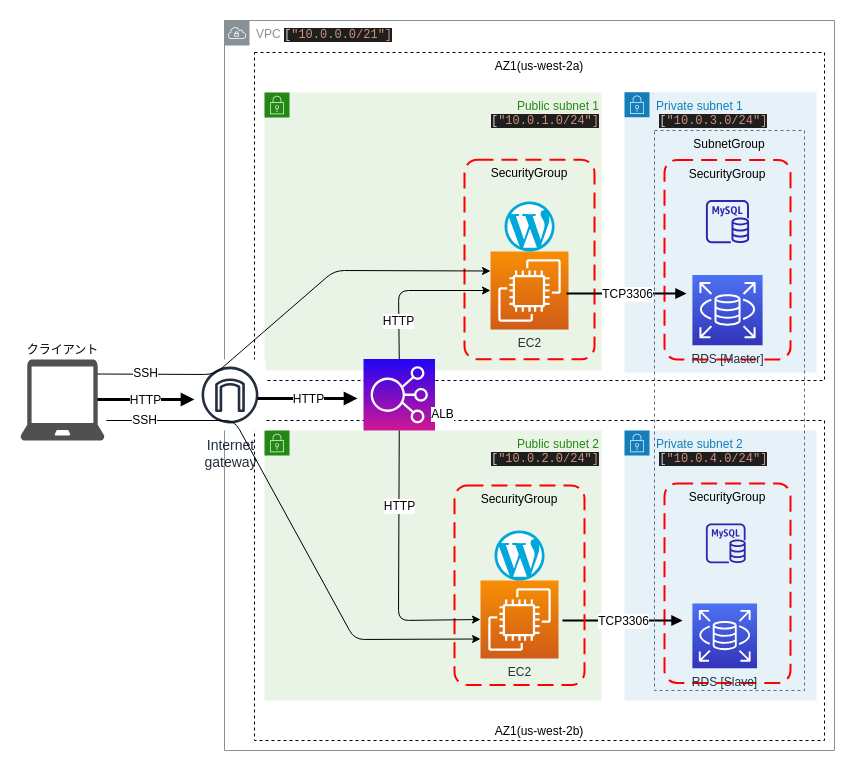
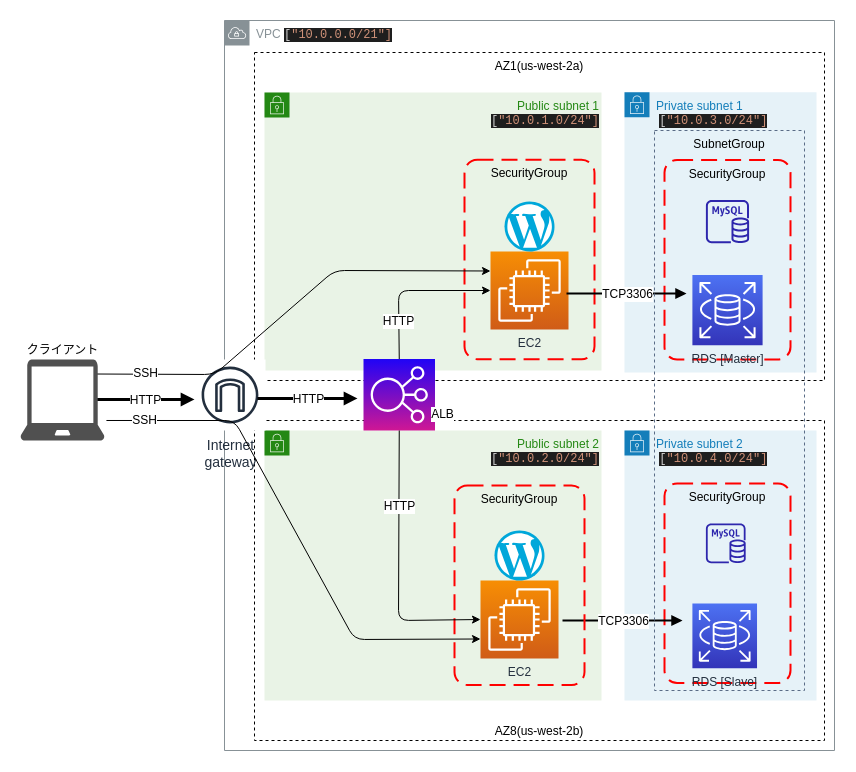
  <mxCell id="0" />
  <mxCell id="1" parent="0" />
  <mxCell id="2" value="VPC&amp;nbsp;&lt;span style=&quot;border-color: var(--border-color); color: rgb(212, 212, 212); font-family: Consolas, &amp;quot;Courier New&amp;quot;, monospace; background-color: rgb(30, 30, 30);&quot;&gt;[&lt;/span&gt;&lt;span style=&quot;border-color: var(--border-color); font-family: Consolas, &amp;quot;Courier New&amp;quot;, monospace; background-color: rgb(30, 30, 30); color: rgb(206, 145, 120);&quot;&gt;&quot;10.0.0.0/21&quot;]&lt;/span&gt;" style="sketch=0;outlineConnect=0;gradientColor=none;html=1;whiteSpace=wrap;fontSize=12;fontStyle=0;shape=mxgraph.aws4.group;grIcon=mxgraph.aws4.group_vpc;strokeColor=#879196;fillColor=none;verticalAlign=top;align=left;spacingLeft=30;fontColor=#879196;dashed=0;rounded=0;" parent="1" vertex="1"><mxGeometry x="224" y="20" width="610" height="730" as="geometry" /></mxCell>
  <mxCell id="3" value="AZ1(us-west-2a)" style="fillColor=none;strokeColor=default;dashed=1;verticalAlign=top;fontStyle=0;fontColor=#000000;rounded=0;align=center;" parent="1" vertex="1"><mxGeometry x="254" y="52" width="570" height="328" as="geometry" /></mxCell>
- <mxCell id="4" value="AZ1(us-west-2b)" style="fillColor=none;strokeColor=default;dashed=1;verticalAlign=bottom;fontStyle=0;fontColor=#000000;rounded=0;align=center;" parent="1" vertex="1"><mxGeometry x="254" y="420" width="570" height="320" as="geometry" /></mxCell>
+ <mxCell id="4" value="AZ8(us-west-2b)" style="fillColor=none;strokeColor=default;dashed=1;verticalAlign=bottom;fontStyle=0;fontColor=#000000;rounded=0;align=center;" parent="1" vertex="1"><mxGeometry x="254" y="420" width="570" height="320" as="geometry" /></mxCell>
  <mxCell id="5" value="Public subnet 2&lt;br&gt;&amp;nbsp;&amp;nbsp;&lt;span style=&quot;border-color: var(--border-color); color: rgb(212, 212, 212); font-family: Consolas, &amp;quot;Courier New&amp;quot;, monospace; background-color: rgb(30, 30, 30);&quot;&gt;[&lt;/span&gt;&lt;span style=&quot;border-color: var(--border-color); font-family: Consolas, &amp;quot;Courier New&amp;quot;, monospace; background-color: rgb(30, 30, 30); color: rgb(206, 145, 120);&quot;&gt;&quot;10.0.2.0/24&quot;]&lt;/span&gt;" style="points=[[0,0],[0.25,0],[0.5,0],[0.75,0],[1,0],[1,0.25],[1,0.5],[1,0.75],[1,1],[0.75,1],[0.5,1],[0.25,1],[0,1],[0,0.75],[0,0.5],[0,0.25]];outlineConnect=0;gradientColor=none;html=1;whiteSpace=wrap;fontSize=12;fontStyle=0;container=1;pointerEvents=0;collapsible=0;recursiveResize=0;shape=mxgraph.aws4.group;grIcon=mxgraph.aws4.group_security_group;grStroke=0;strokeColor=#248814;fillColor=#E9F3E6;verticalAlign=top;align=right;spacingLeft=30;fontColor=#248814;dashed=0;" parent="1" vertex="1"><mxGeometry x="264" y="430" width="337" height="270" as="geometry" /></mxCell>
  <mxCell id="6" value="Private subnet 1&amp;nbsp;&lt;br&gt;&lt;span style=&quot;color: rgb(36, 136, 20);&quot;&gt;&amp;nbsp;&lt;/span&gt;&lt;span style=&quot;border-color: var(--border-color); color: rgb(212, 212, 212); font-family: Consolas, &amp;quot;Courier New&amp;quot;, monospace; background-color: rgb(30, 30, 30);&quot;&gt;[&lt;/span&gt;&lt;span style=&quot;border-color: var(--border-color); font-family: Consolas, &amp;quot;Courier New&amp;quot;, monospace; background-color: rgb(30, 30, 30); color: rgb(206, 145, 120);&quot;&gt;&quot;10.0.3.0/24&quot;]&lt;/span&gt;" style="points=[[0,0],[0.25,0],[0.5,0],[0.75,0],[1,0],[1,0.25],[1,0.5],[1,0.75],[1,1],[0.75,1],[0.5,1],[0.25,1],[0,1],[0,0.75],[0,0.5],[0,0.25]];outlineConnect=0;gradientColor=none;html=1;whiteSpace=wrap;fontSize=12;fontStyle=0;container=1;pointerEvents=0;collapsible=0;recursiveResize=0;shape=mxgraph.aws4.group;grIcon=mxgraph.aws4.group_security_group;grStroke=0;strokeColor=#147EBA;fillColor=#E6F2F8;verticalAlign=top;align=left;spacingLeft=30;fontColor=#147EBA;dashed=0;" parent="1" vertex="1"><mxGeometry x="624" y="91.75" width="192" height="280.25" as="geometry" /></mxCell>
  <mxCell id="7" value="" style="group" parent="6" vertex="1" connectable="0"><mxGeometry x="40" y="67.75" width="126" height="199.5" as="geometry" /></mxCell>
  <mxCell id="8" value="" style="group" parent="7" vertex="1" connectable="0"><mxGeometry width="126" height="199.5" as="geometry" /></mxCell>
  <mxCell id="9" value="SecurityGroup" style="rounded=1;arcSize=10;dashed=1;strokeColor=#ff0000;fillColor=none;gradientColor=none;dashPattern=8 4;strokeWidth=2;verticalAlign=top;" parent="8" vertex="1"><mxGeometry width="126" height="199.5" as="geometry" /></mxCell>
  <mxCell id="10" value="RDS [Master]" style="sketch=0;points=[[0,0,0],[0.25,0,0],[0.5,0,0],[0.75,0,0],[1,0,0],[0,1,0],[0.25,1,0],[0.5,1,0],[0.75,1,0],[1,1,0],[0,0.25,0],[0,0.5,0],[0,0.75,0],[1,0.25,0],[1,0.5,0],[1,0.75,0]];outlineConnect=0;fontColor=#232F3E;gradientColor=#4D72F3;gradientDirection=north;fillColor=#3334B9;strokeColor=#ffffff;dashed=0;verticalLabelPosition=bottom;verticalAlign=top;align=center;html=1;fontSize=12;fontStyle=0;aspect=fixed;shape=mxgraph.aws4.resourceIcon;resIcon=mxgraph.aws4.rds;" parent="8" vertex="1"><mxGeometry x="27.9" y="115" width="70.2" height="70.2" as="geometry" /></mxCell>
  <mxCell id="11" value="" style="sketch=0;outlineConnect=0;fontColor=#232F3E;gradientColor=none;fillColor=#2E27AD;strokeColor=none;dashed=0;verticalLabelPosition=bottom;verticalAlign=top;align=center;html=1;fontSize=12;fontStyle=0;aspect=fixed;pointerEvents=1;shape=mxgraph.aws4.rds_mysql_instance;rounded=0;" parent="8" vertex="1"><mxGeometry x="41.4" y="40" width="43.2" height="43.2" as="geometry" /></mxCell>
  <mxCell id="12" value="Public subnet 1&lt;br&gt;&amp;nbsp;&amp;nbsp;&lt;span style=&quot;border-color: var(--border-color); color: rgb(212, 212, 212); font-family: Consolas, &amp;quot;Courier New&amp;quot;, monospace; background-color: rgb(30, 30, 30);&quot;&gt;[&lt;/span&gt;&lt;span style=&quot;border-color: var(--border-color); font-family: Consolas, &amp;quot;Courier New&amp;quot;, monospace; background-color: rgb(30, 30, 30); color: rgb(206, 145, 120);&quot;&gt;&quot;10.0.1.0/24&quot;]&lt;/span&gt;" style="points=[[0,0],[0.25,0],[0.5,0],[0.75,0],[1,0],[1,0.25],[1,0.5],[1,0.75],[1,1],[0.75,1],[0.5,1],[0.25,1],[0,1],[0,0.75],[0,0.5],[0,0.25]];outlineConnect=0;gradientColor=none;html=1;whiteSpace=wrap;fontSize=12;fontStyle=0;container=1;pointerEvents=0;collapsible=0;recursiveResize=0;shape=mxgraph.aws4.group;grIcon=mxgraph.aws4.group_security_group;grStroke=0;strokeColor=#248814;fillColor=#E9F3E6;verticalAlign=top;align=right;spacingLeft=30;fontColor=#248814;dashed=0;" parent="1" vertex="1"><mxGeometry x="264" y="92" width="337" height="278" as="geometry" /></mxCell>
  <mxCell id="13" value="SecurityGroup" style="rounded=1;arcSize=10;dashed=1;strokeColor=#ff0000;fillColor=none;gradientColor=none;dashPattern=8 4;strokeWidth=2;verticalAlign=top;" parent="12" vertex="1"><mxGeometry x="200" y="67.25" width="130" height="199.5" as="geometry" /></mxCell>
  <mxCell id="14" value="" style="group" parent="12" vertex="1" connectable="0"><mxGeometry x="226" y="109" width="78" height="128" as="geometry" /></mxCell>
  <mxCell id="15" value="EC2" style="sketch=0;points=[[0,0,0],[0.25,0,0],[0.5,0,0],[0.75,0,0],[1,0,0],[0,1,0],[0.25,1,0],[0.5,1,0],[0.75,1,0],[1,1,0],[0,0.25,0],[0,0.5,0],[0,0.75,0],[1,0.25,0],[1,0.5,0],[1,0.75,0]];outlineConnect=0;fontColor=#232F3E;gradientColor=#F78E04;gradientDirection=north;fillColor=#D05C17;strokeColor=#ffffff;dashed=0;verticalLabelPosition=bottom;verticalAlign=top;align=center;html=1;fontSize=12;fontStyle=0;aspect=fixed;shape=mxgraph.aws4.resourceIcon;resIcon=mxgraph.aws4.ec2;" parent="14" vertex="1"><mxGeometry y="50" width="78" height="78" as="geometry" /></mxCell>
  <mxCell id="16" value="" style="dashed=0;outlineConnect=0;html=1;align=center;labelPosition=center;verticalLabelPosition=bottom;verticalAlign=top;shape=mxgraph.weblogos.wordpress_2;fillColor=#00A7DA;strokeColor=none" parent="14" vertex="1"><mxGeometry x="14" width="50" height="50" as="geometry" /></mxCell>
  <mxCell id="17" value="" style="endArrow=block;html=1;fontSize=12;fontColor=#000000;strokeWidth=2;endFill=1;" parent="12" edge="1"><mxGeometry relative="1" as="geometry"><mxPoint x="302" y="201" as="sourcePoint" /><mxPoint x="422" y="201" as="targetPoint" /></mxGeometry></mxCell>
  <mxCell id="18" value="TCP3306" style="edgeLabel;resizable=0;html=1;align=center;verticalAlign=middle;rounded=0;strokeColor=#1A1A1A;fontSize=12;fontColor=#000000;" parent="17" connectable="0" vertex="1"><mxGeometry relative="1" as="geometry" /></mxCell>
  <mxCell id="19" value="Private subnet 2&amp;nbsp;&lt;br&gt;&lt;span style=&quot;color: rgb(36, 136, 20);&quot;&gt;&amp;nbsp;&lt;/span&gt;&lt;span style=&quot;border-color: var(--border-color); color: rgb(212, 212, 212); font-family: Consolas, &amp;quot;Courier New&amp;quot;, monospace; background-color: rgb(30, 30, 30);&quot;&gt;[&lt;/span&gt;&lt;span style=&quot;border-color: var(--border-color); font-family: Consolas, &amp;quot;Courier New&amp;quot;, monospace; background-color: rgb(30, 30, 30); color: rgb(206, 145, 120);&quot;&gt;&quot;10.0.4.0/24&quot;]&lt;/span&gt;" style="points=[[0,0],[0.25,0],[0.5,0],[0.75,0],[1,0],[1,0.25],[1,0.5],[1,0.75],[1,1],[0.75,1],[0.5,1],[0.25,1],[0,1],[0,0.75],[0,0.5],[0,0.25]];outlineConnect=0;gradientColor=none;html=1;whiteSpace=wrap;fontSize=12;fontStyle=0;container=1;pointerEvents=0;collapsible=0;recursiveResize=0;shape=mxgraph.aws4.group;grIcon=mxgraph.aws4.group_security_group;grStroke=0;strokeColor=#147EBA;fillColor=#E6F2F8;verticalAlign=top;align=left;spacingLeft=30;fontColor=#147EBA;dashed=0;" parent="1" vertex="1"><mxGeometry x="624" y="430" width="192" height="270" as="geometry" /></mxCell>
  <mxCell id="20" value="" style="group" parent="19" vertex="1" connectable="0"><mxGeometry x="40" y="53" width="126" height="199.5" as="geometry" /></mxCell>
  <mxCell id="21" value="" style="group" parent="20" vertex="1" connectable="0"><mxGeometry width="126.0" height="199.5" as="geometry" /></mxCell>
  <mxCell id="22" value="SecurityGroup" style="rounded=1;arcSize=10;dashed=1;strokeColor=#ff0000;fillColor=none;gradientColor=none;dashPattern=8 4;strokeWidth=2;verticalAlign=top;" parent="21" vertex="1"><mxGeometry width="126.0" height="199.5" as="geometry" /></mxCell>
  <mxCell id="23" value="RDS [Slave]" style="sketch=0;points=[[0,0,0],[0.25,0,0],[0.5,0,0],[0.75,0,0],[1,0,0],[0,1,0],[0.25,1,0],[0.5,1,0],[0.75,1,0],[1,1,0],[0,0.25,0],[0,0.5,0],[0,0.75,0],[1,0.25,0],[1,0.5,0],[1,0.75,0]];outlineConnect=0;fontColor=#232F3E;gradientColor=#4D72F3;gradientDirection=north;fillColor=#3334B9;strokeColor=#ffffff;dashed=0;verticalLabelPosition=bottom;verticalAlign=top;align=center;html=1;fontSize=12;fontStyle=0;aspect=fixed;shape=mxgraph.aws4.resourceIcon;resIcon=mxgraph.aws4.rds;" parent="21" vertex="1"><mxGeometry x="27.9" y="120" width="64.629" height="64.629" as="geometry" /></mxCell>
  <mxCell id="24" value="" style="sketch=0;outlineConnect=0;fontColor=#232F3E;gradientColor=none;fillColor=#2E27AD;strokeColor=none;dashed=0;verticalLabelPosition=bottom;verticalAlign=top;align=center;html=1;fontSize=12;fontStyle=0;aspect=fixed;pointerEvents=1;shape=mxgraph.aws4.rds_mysql_instance;rounded=0;" parent="21" vertex="1"><mxGeometry x="41.4" y="40" width="39.771" height="39.771" as="geometry" /></mxCell>
  <mxCell id="25" value="" style="endArrow=block;html=1;fontSize=12;fontColor=#000000;strokeWidth=2;endFill=1;" parent="19" edge="1"><mxGeometry relative="1" as="geometry"><mxPoint x="-62" y="190" as="sourcePoint" /><mxPoint x="58" y="190" as="targetPoint" /></mxGeometry></mxCell>
  <mxCell id="26" value="TCP3306" style="edgeLabel;resizable=0;html=1;align=center;verticalAlign=middle;rounded=0;strokeColor=#1A1A1A;fontSize=12;fontColor=#000000;" parent="25" connectable="0" vertex="1"><mxGeometry relative="1" as="geometry" /></mxCell>
  <mxCell id="27" value="SubnetGroup" style="fillColor=none;strokeColor=#5A6C86;dashed=1;verticalAlign=top;fontStyle=0;fontColor=#000000;" parent="19" vertex="1"><mxGeometry x="30" y="-300" width="150" height="560" as="geometry" /></mxCell>
  <mxCell id="28" value="&lt;font style=&quot;font-size: 14px;&quot;&gt;Internet&lt;br&gt;gateway&lt;/font&gt;" style="sketch=0;outlineConnect=0;fontColor=#232F3E;gradientColor=none;strokeColor=#232F3E;fillColor=#ffffff;dashed=0;verticalLabelPosition=bottom;verticalAlign=top;align=center;html=1;fontSize=12;fontStyle=0;aspect=fixed;shape=mxgraph.aws4.resourceIcon;resIcon=mxgraph.aws4.internet_gateway;rounded=0;labelPosition=center;" parent="1" vertex="1"><mxGeometry x="194" y="359" width="71" height="71" as="geometry" /></mxCell>
  <mxCell id="29" value="" style="endArrow=classic;fontSize=12;fontColor=#FF0000;fontStyle=1;labelBorderColor=#FF0000;entryX=0;entryY=0.25;entryDx=0;entryDy=0;entryPerimeter=0;" parent="1" target="15" edge="1"><mxGeometry relative="1" as="geometry"><mxPoint x="94" y="373.5" as="sourcePoint" /><mxPoint x="194" y="373.5" as="targetPoint" /><Array as="points"><mxPoint x="214" y="374" /><mxPoint x="334" y="270" /></Array></mxGeometry></mxCell>
  <mxCell id="30" value="SSH" style="edgeLabel;resizable=0;html=1;align=center;verticalAlign=middle;rounded=0;strokeColor=#1A1A1A;fontSize=12;fontColor=#000000;" parent="29" connectable="0" vertex="1"><mxGeometry relative="1" as="geometry"><mxPoint x="-143" y="62" as="offset" /></mxGeometry></mxCell>
  <mxCell id="31" value="" style="endArrow=block;html=1;fontSize=12;fontColor=#000000;strokeWidth=3;endFill=1;" parent="1" edge="1"><mxGeometry relative="1" as="geometry"><mxPoint x="94" y="399" as="sourcePoint" /><mxPoint x="194" y="399" as="targetPoint" /></mxGeometry></mxCell>
  <mxCell id="32" value="HTTP" style="edgeLabel;resizable=0;html=1;align=center;verticalAlign=middle;rounded=0;strokeColor=#1A1A1A;fontSize=12;fontColor=#000000;" parent="31" connectable="0" vertex="1"><mxGeometry relative="1" as="geometry" /></mxCell>
  <mxCell id="33" value="" style="group" parent="1" vertex="1" connectable="0"><mxGeometry x="454" y="485" width="130" height="199.5" as="geometry" /></mxCell>
  <mxCell id="34" value="SecurityGroup" style="rounded=1;arcSize=10;dashed=1;strokeColor=#ff0000;fillColor=none;gradientColor=none;dashPattern=8 4;strokeWidth=2;verticalAlign=top;" parent="33" vertex="1"><mxGeometry width="130" height="199.5" as="geometry" /></mxCell>
  <mxCell id="35" value="" style="group" parent="33" vertex="1" connectable="0"><mxGeometry x="26" y="45" width="78" height="128" as="geometry" /></mxCell>
  <mxCell id="36" value="EC2" style="sketch=0;points=[[0,0,0],[0.25,0,0],[0.5,0,0],[0.75,0,0],[1,0,0],[0,1,0],[0.25,1,0],[0.5,1,0],[0.75,1,0],[1,1,0],[0,0.25,0],[0,0.5,0],[0,0.75,0],[1,0.25,0],[1,0.5,0],[1,0.75,0]];outlineConnect=0;fontColor=#232F3E;gradientColor=#F78E04;gradientDirection=north;fillColor=#D05C17;strokeColor=#ffffff;dashed=0;verticalLabelPosition=bottom;verticalAlign=top;align=center;html=1;fontSize=12;fontStyle=0;aspect=fixed;shape=mxgraph.aws4.resourceIcon;resIcon=mxgraph.aws4.ec2;" parent="35" vertex="1"><mxGeometry y="50" width="78" height="78" as="geometry" /></mxCell>
  <mxCell id="37" value="" style="dashed=0;outlineConnect=0;html=1;align=center;labelPosition=center;verticalLabelPosition=bottom;verticalAlign=top;shape=mxgraph.weblogos.wordpress_2;fillColor=#00A7DA;strokeColor=none" parent="35" vertex="1"><mxGeometry x="14" width="50" height="50" as="geometry" /></mxCell>
  <mxCell id="38" value="" style="sketch=0;points=[[0,0,0],[0.25,0,0],[0.5,0,0],[0.75,0,0],[1,0,0],[0,1,0],[0.25,1,0],[0.5,1,0],[0.75,1,0],[1,1,0],[0,0.25,0],[0,0.5,0],[0,0.75,0],[1,0.25,0],[1,0.5,0],[1,0.75,0]];outlineConnect=0;fontColor=#232F3E;gradientColor=#2004f6;gradientDirection=north;fillColor=#cf1794;strokeColor=#ffffff;dashed=0;verticalLabelPosition=bottom;verticalAlign=top;align=center;html=1;fontSize=12;fontStyle=0;aspect=fixed;shape=mxgraph.aws4.resourceIcon;resIcon=mxgraph.aws4.elastic_load_balancing;horizontal=1;" parent="1" vertex="1"><mxGeometry x="363" y="358.5" width="71.5" height="71.5" as="geometry" /></mxCell>
  <mxCell id="39" value="" style="endArrow=classic;html=1;exitX=0.5;exitY=0;exitDx=0;exitDy=0;exitPerimeter=0;" parent="1" source="38" target="15" edge="1"><mxGeometry relative="1" as="geometry"><mxPoint x="374" y="400" as="sourcePoint" /><mxPoint x="474" y="400" as="targetPoint" /><Array as="points"><mxPoint x="398" y="290" /></Array></mxGeometry></mxCell>
  <mxCell id="40" value="HTTP" style="edgeLabel;resizable=0;html=1;align=center;verticalAlign=middle;fillColor=#cf1794;gradientColor=#2004f6;fontSize=12;" parent="39" connectable="0" vertex="1"><mxGeometry relative="1" as="geometry"><mxPoint x="-12" y="30" as="offset" /></mxGeometry></mxCell>
  <mxCell id="41" value="" style="endArrow=classic;html=1;exitX=0.5;exitY=1;exitDx=0;exitDy=0;exitPerimeter=0;entryX=0;entryY=0.5;entryDx=0;entryDy=0;entryPerimeter=0;" parent="1" source="38" target="36" edge="1"><mxGeometry relative="1" as="geometry"><mxPoint x="374" y="400" as="sourcePoint" /><mxPoint x="474" y="400" as="targetPoint" /><Array as="points"><mxPoint x="398" y="620" /></Array></mxGeometry></mxCell>
  <mxCell id="42" value="HTTP" style="edgeLabel;resizable=0;html=1;align=center;verticalAlign=middle;fillColor=#cf1794;gradientColor=#2004f6;fontSize=12;" parent="41" connectable="0" vertex="1"><mxGeometry relative="1" as="geometry"><mxPoint y="-60" as="offset" /></mxGeometry></mxCell>
  <mxCell id="43" value="" style="endArrow=classic;fontSize=12;fontColor=#FF0000;fontStyle=1;labelBorderColor=#FF0000;entryX=0;entryY=0.75;entryDx=0;entryDy=0;entryPerimeter=0;exitX=1.023;exitY=0.753;exitDx=0;exitDy=0;exitPerimeter=0;" parent="1" source="48" target="36" edge="1"><mxGeometry relative="1" as="geometry"><mxPoint x="124" y="420" as="sourcePoint" /><mxPoint x="500" y="280.5" as="targetPoint" /><Array as="points"><mxPoint x="234" y="420" /><mxPoint x="354" y="639" /></Array></mxGeometry></mxCell>
  <mxCell id="44" value="SSH" style="edgeLabel;resizable=0;html=1;align=center;verticalAlign=middle;rounded=0;strokeColor=#1A1A1A;fontSize=12;fontColor=#000000;" parent="43" connectable="0" vertex="1"><mxGeometry relative="1" as="geometry"><mxPoint x="-150" y="-109" as="offset" /></mxGeometry></mxCell>
  <mxCell id="45" value="ALB" style="edgeLabel;resizable=0;html=1;align=center;verticalAlign=middle;rounded=0;strokeColor=#1A1A1A;fontSize=12;fontColor=#000000;" parent="1" connectable="0" vertex="1"><mxGeometry x="428.005" y="408.997" as="geometry"><mxPoint x="13" y="5" as="offset" /></mxGeometry></mxCell>
  <mxCell id="46" value="" style="endArrow=block;html=1;fontSize=12;fontColor=#000000;strokeWidth=3;endFill=1;" parent="1" edge="1"><mxGeometry relative="1" as="geometry"><mxPoint x="257" y="398" as="sourcePoint" /><mxPoint x="357" y="398" as="targetPoint" /></mxGeometry></mxCell>
  <mxCell id="47" value="HTTP" style="edgeLabel;resizable=0;html=1;align=center;verticalAlign=middle;rounded=0;strokeColor=#1A1A1A;fontSize=12;fontColor=#000000;" parent="46" connectable="0" vertex="1"><mxGeometry relative="1" as="geometry" /></mxCell>
  <mxCell id="48" value="クライアント" style="sketch=0;pointerEvents=1;shadow=0;dashed=0;html=1;strokeColor=none;fillColor=#505050;labelPosition=center;verticalLabelPosition=top;verticalAlign=bottom;outlineConnect=0;align=center;shape=mxgraph.office.devices.laptop;rounded=0;fontSize=12;fontColor=#000000;" parent="1" vertex="1"><mxGeometry x="20" y="359" width="84" height="81" as="geometry" /></mxCell>
